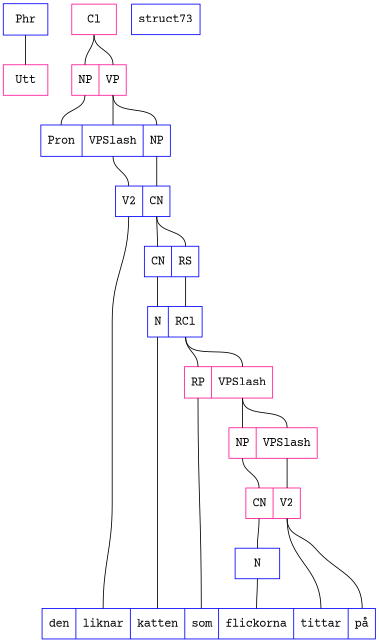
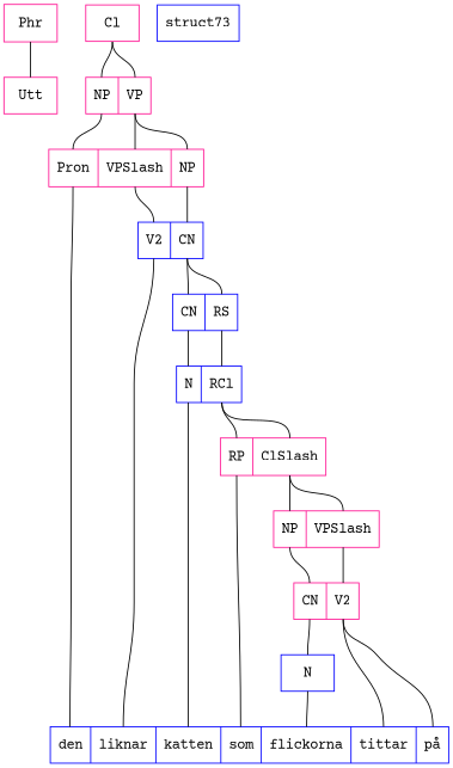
  graph {
    fontname="Courier Prime"
    rankdir=BU
    node [color=blue fontname="Courier Prime" shape=record]
    edge [fontname="Courier Prime" tailport="n33:s"]
-   n1 [label="<n37>Phr"]
+   n1 [color=deeppink label="<n37>Phr"]
    n2 [color=deeppink label="<n35>Utt"]
    n3 [color=deeppink label="<n33>Cl"]
    n4 [color=deeppink label="<n6>NP | <n32>VP"]
-   n5 [label="<n5>Pron | <n8>VPSlash | <n31>NP"]
+   n5 [color=deeppink label="<n5>Pron | <n8>VPSlash | <n31>NP"]
    n6 [label="<n7>V2 | <n30>CN"]
    n7 [label="<n99990>den | <n99991>liknar | <n99992>katten | <n99993>som | <n99994>flickorna | <n99995>tittar | <n99996>på"]
    n8 [label="<n13>CN | <n29>RS"]
    n9 [label="<n12>N | <n28>RCl"]
-   n10 [color=deeppink label="<n18>RP | <n27>VPSlash"]
+   n10 [color=deeppink label="<n18>RP | <n27>ClSlash"]
    n11 [color=deeppink label="<n24>NP | <n26>VPSlash"]
    n12 [color=deeppink label="<n23>CN | <n25>V2"]
    n13 [label="<n22>N"]
    n14 [label=struct73]
    n1 -- n2 [headport="n35:n" tailport="n37:s"]
    n3 -- n4 [headport="n6:n"]
    n3 -- n4 [headport="n32:n"]
    n4 -- n5 [headport="n5:n" tailport="n6:s"]
    n4 -- n5 [headport="n8:n" tailport="n32:s"]
    n4 -- n5 [headport="n31:n" tailport="n32:s"]
    n5 -- n6 [headport="n7:n" tailport="n8:s"]
    n5 -- n6 [headport="n30:n" tailport="n31:s"]
+   n5 -- n7 [headport="n99990:n" tailport="n5:s"]
    n6 -- n7 [headport="n99991:n" tailport="n7:s"]
    n6 -- n8 [headport="n13:n" tailport="n30:s"]
    n6 -- n8 [headport="n29:n" tailport="n30:s"]
    n8 -- n9 [headport="n12:n" tailport="n13:s"]
    n8 -- n9 [headport="n28:n" tailport="n29:s"]
    n9 -- n7 [headport="n99992:n" tailport="n12:s"]
    n9 -- n10 [headport="n18:n" tailport="n28:s"]
    n9 -- n10 [headport="n27:n" tailport="n28:s"]
    n10 -- n7 [headport="n99993:n" tailport="n18:s"]
    n10 -- n11 [headport="n24:n" tailport="n27:s"]
    n10 -- n11 [headport="n26:n" tailport="n27:s"]
    n11 -- n12 [headport="n23:n" tailport="n24:s"]
    n11 -- n12 [headport="n25:n" tailport="n26:s"]
    n12 -- n7 [headport="n99995:n" tailport="n25:s"]
    n12 -- n7 [headport="n99996:n" tailport="n25:s"]
    n12 -- n13 [headport="n22:n" tailport="n23:s"]
    n13 -- n7 [headport="n99994:n" tailport="n22:s"]
  }
